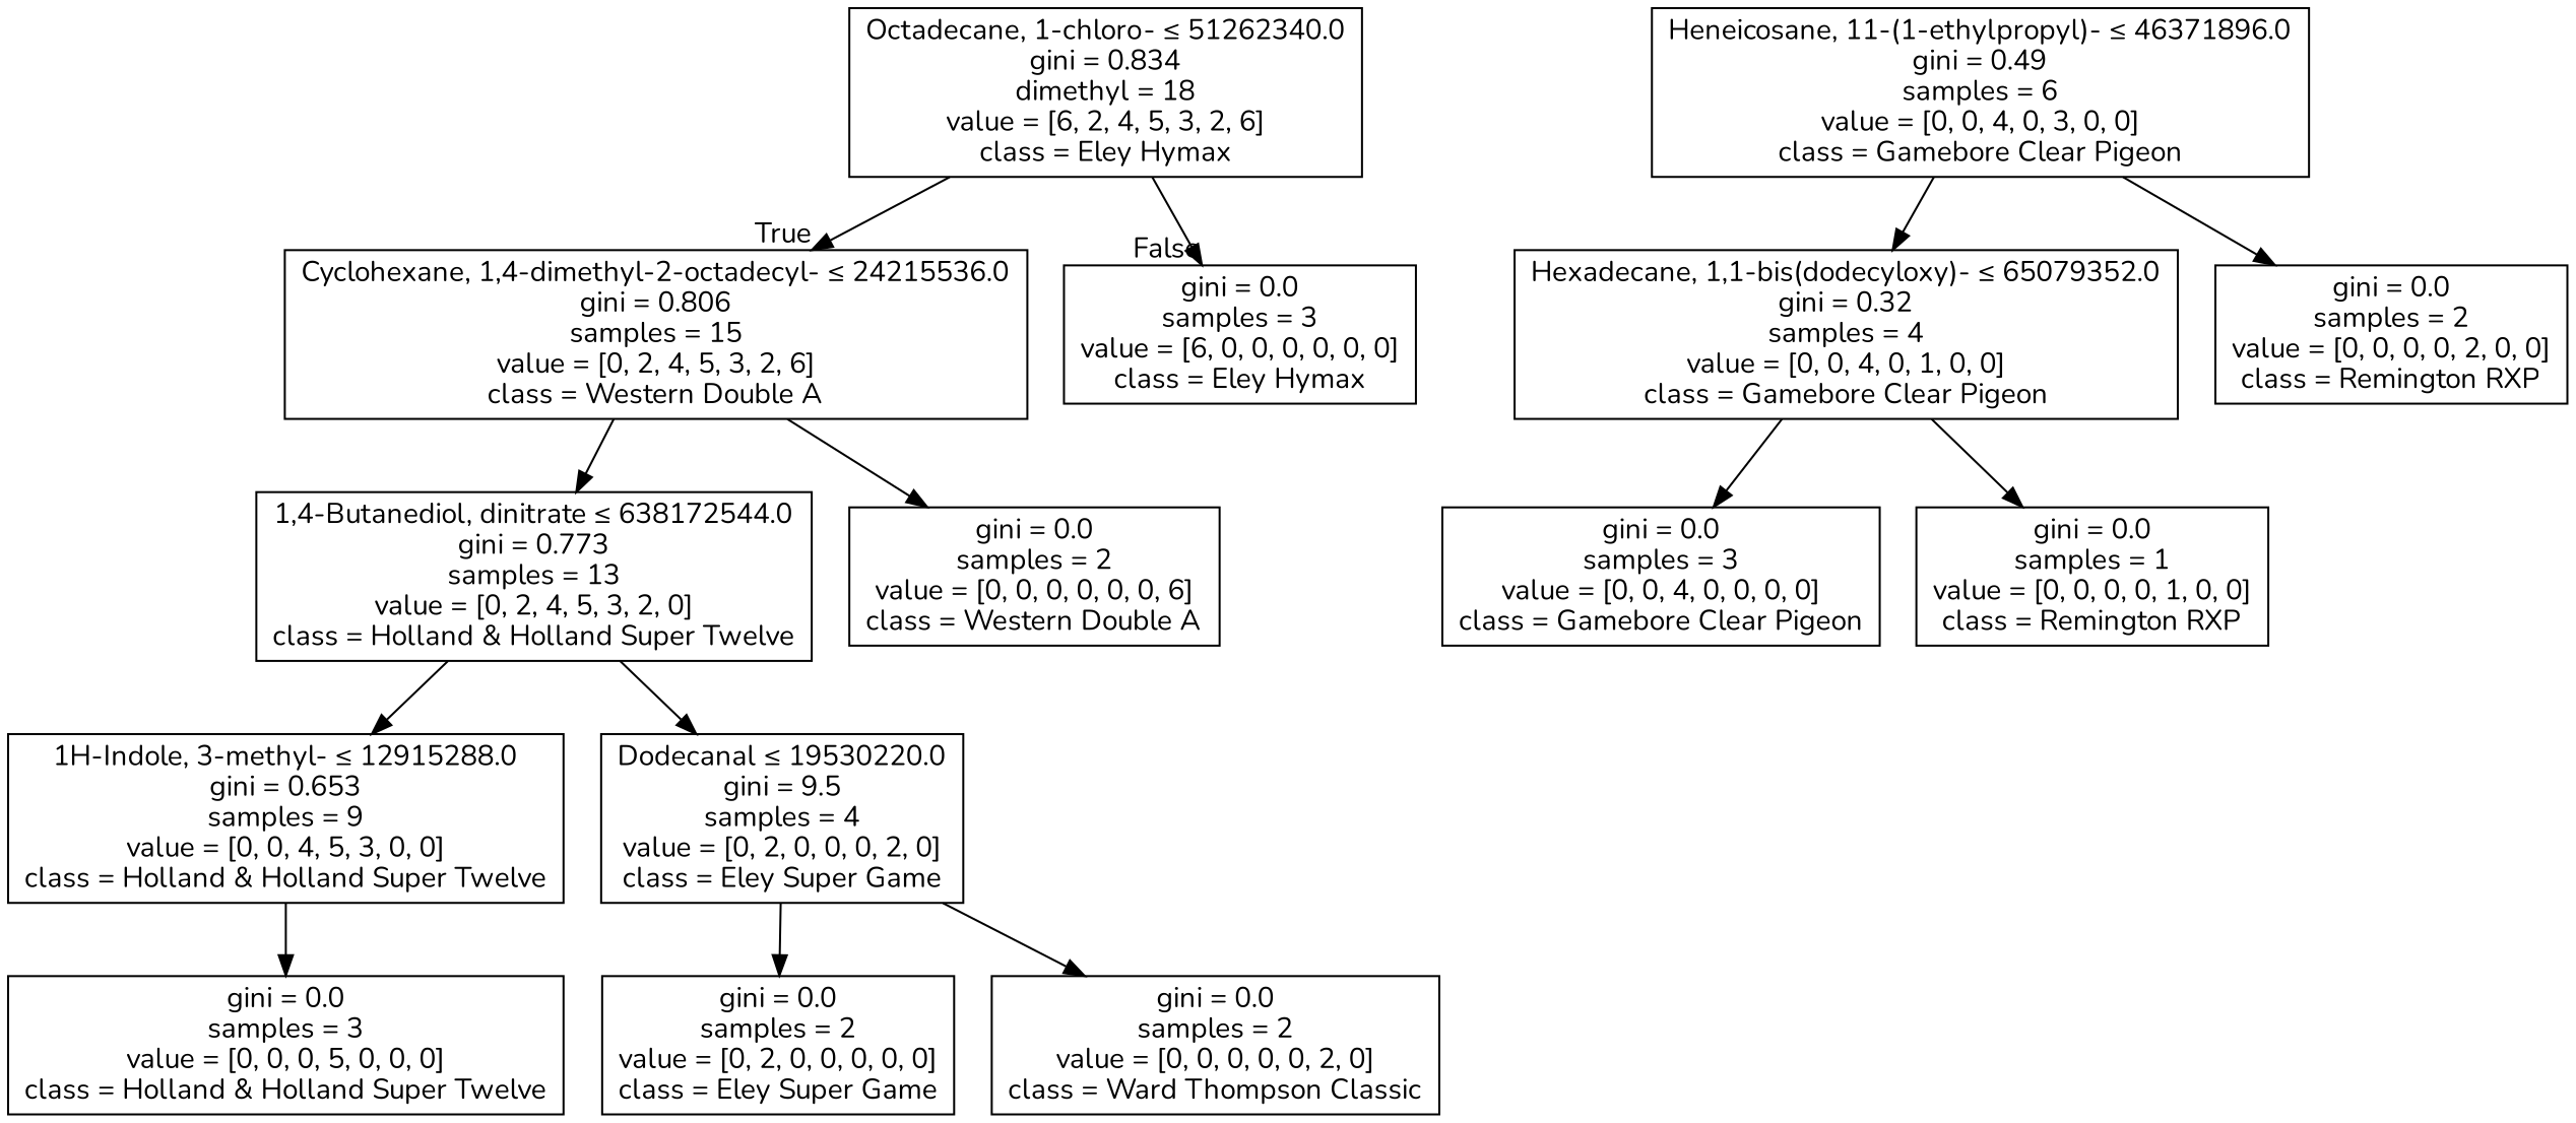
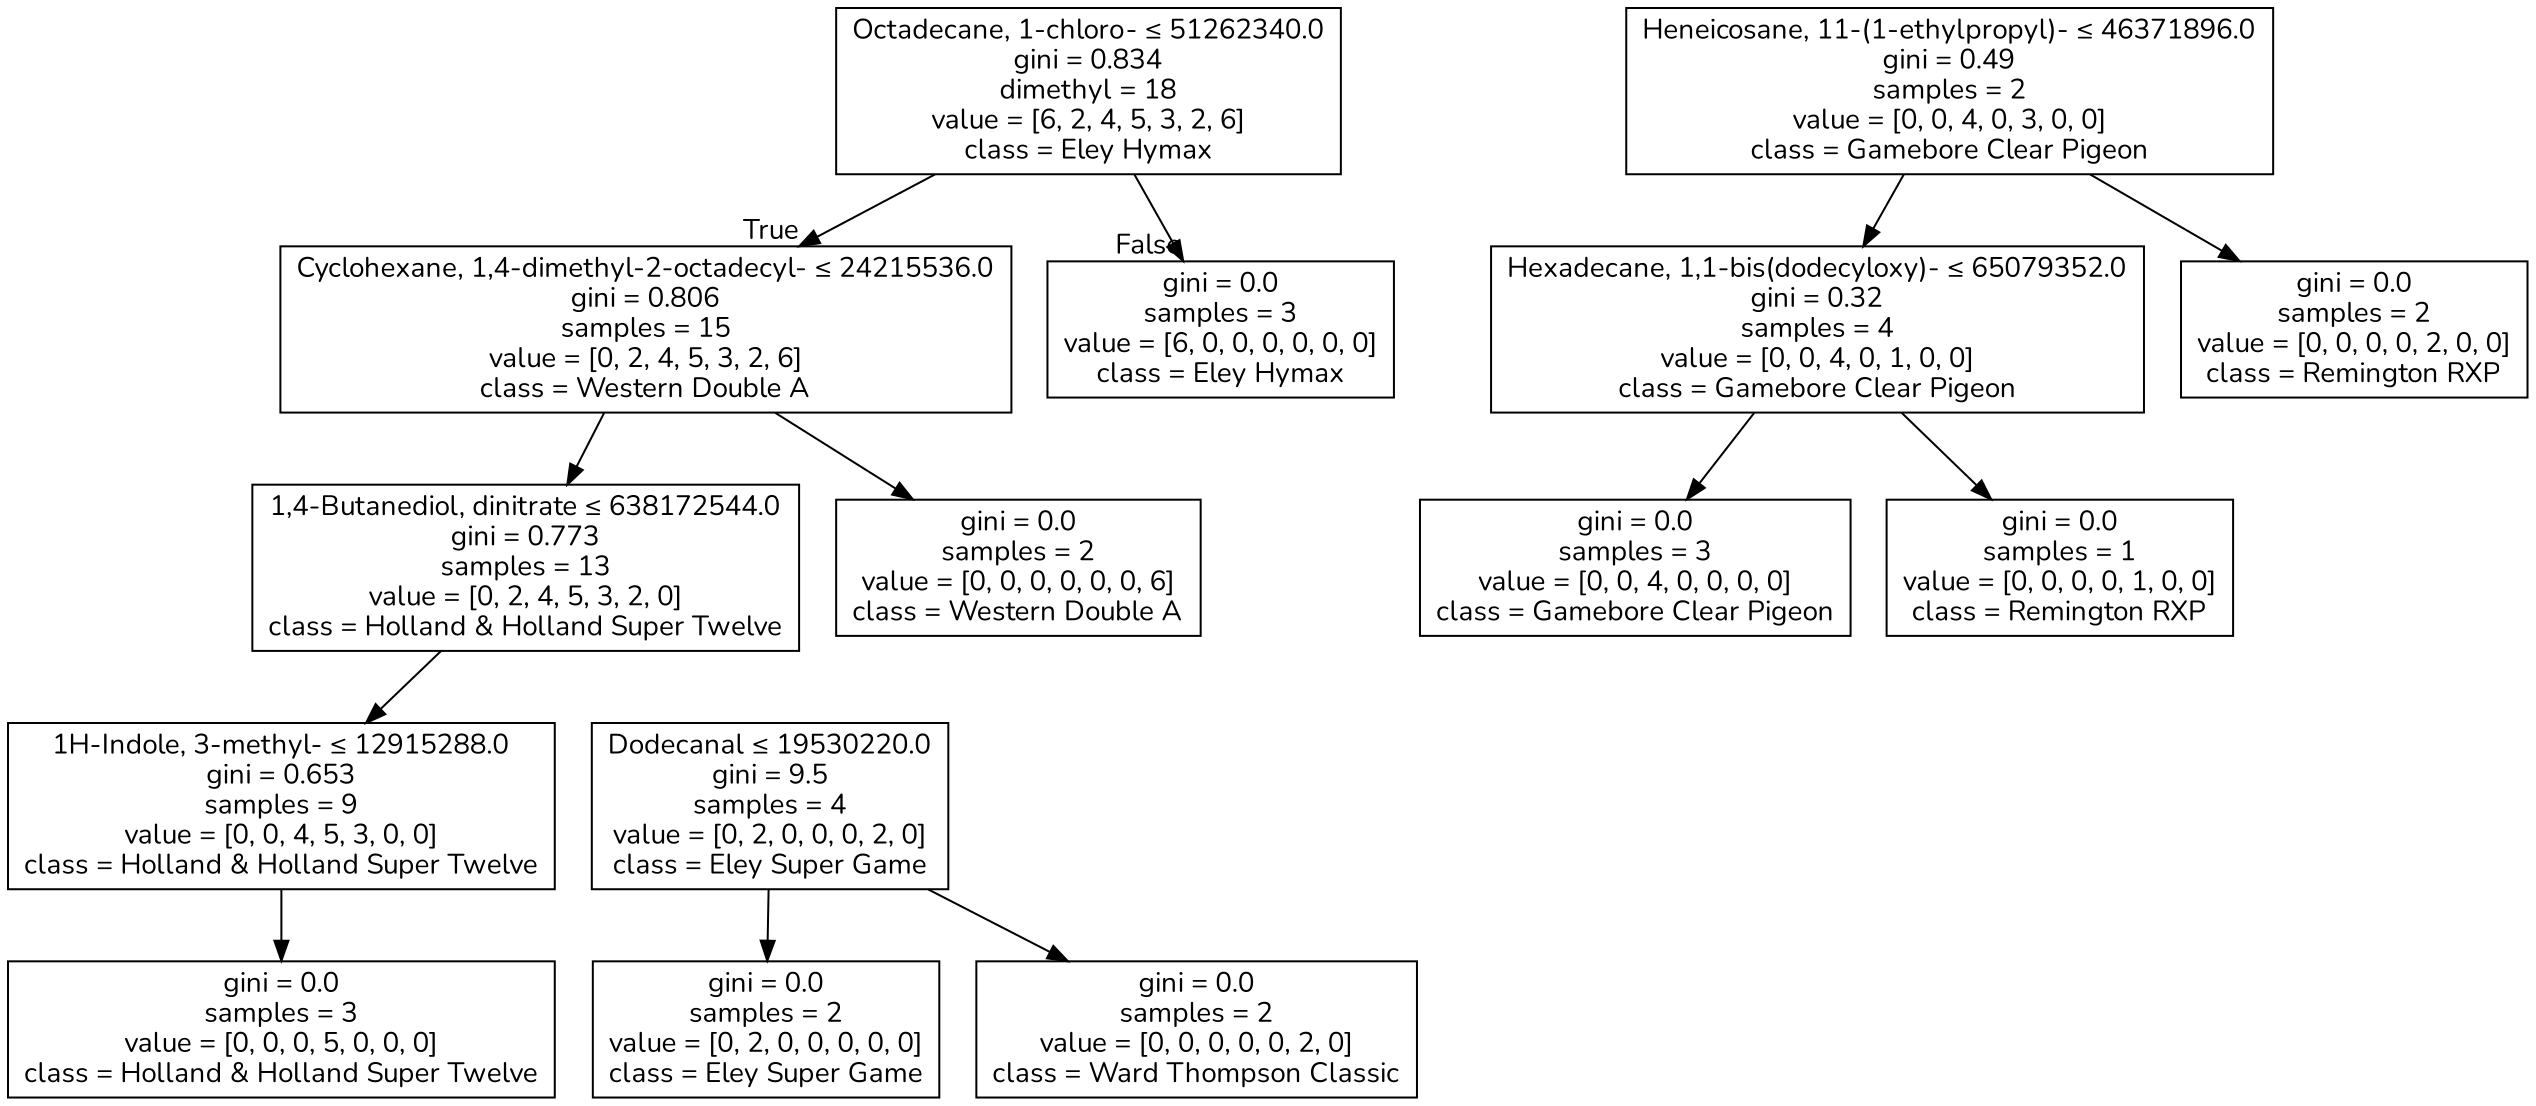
  digraph {
    fontname=Nunito
    node [fontname=Nunito shape=box]
    edge [fontname=Nunito]
    n1 [label=<Octadecane, 1-chloro- &le; 51262340.0<br/>gini = 0.834<br/>dimethyl = 18<br/>value = [6, 2, 4, 5, 3, 2, 6]<br/>class = Eley Hymax>]
    n2 [label=<Cyclohexane, 1,4-dimethyl-2-octadecyl- &le; 24215536.0<br/>gini = 0.806<br/>samples = 15<br/>value = [0, 2, 4, 5, 3, 2, 6]<br/>class = Western Double A>]
    n3 [label=<gini = 0.0<br/>samples = 3<br/>value = [6, 0, 0, 0, 0, 0, 0]<br/>class = Eley Hymax>]
    n4 [label=<1,4-Butanediol, dinitrate &le; 638172544.0<br/>gini = 0.773<br/>samples = 13<br/>value = [0, 2, 4, 5, 3, 2, 0]<br/>class = Holland &amp; Holland Super Twelve>]
    n5 [label=<gini = 0.0<br/>samples = 2<br/>value = [0, 0, 0, 0, 0, 0, 6]<br/>class = Western Double A>]
    n6 [label=<1H-Indole, 3-methyl- &le; 12915288.0<br/>gini = 0.653<br/>samples = 9<br/>value = [0, 0, 4, 5, 3, 0, 0]<br/>class = Holland &amp; Holland Super Twelve>]
    n7 [label=<Dodecanal &le; 19530220.0<br/>gini = 9.5<br/>samples = 4<br/>value = [0, 2, 0, 0, 0, 2, 0]<br/>class = Eley Super Game>]
    n8 [label=<gini = 0.0<br/>samples = 3<br/>value = [0, 0, 0, 5, 0, 0, 0]<br/>class = Holland &amp; Holland Super Twelve>]
    n9 [label=<gini = 0.0<br/>samples = 2<br/>value = [0, 2, 0, 0, 0, 0, 0]<br/>class = Eley Super Game>]
    n10 [label=<gini = 0.0<br/>samples = 2<br/>value = [0, 0, 0, 0, 0, 2, 0]<br/>class = Ward Thompson Classic>]
-   n11 [label=<Heneicosane, 11-(1-ethylpropyl)- &le; 46371896.0<br/>gini = 0.49<br/>samples = 6<br/>value = [0, 0, 4, 0, 3, 0, 0]<br/>class = Gamebore Clear Pigeon>]
+   n11 [label=<Heneicosane, 11-(1-ethylpropyl)- &le; 46371896.0<br/>gini = 0.49<br/>samples = 2<br/>value = [0, 0, 4, 0, 3, 0, 0]<br/>class = Gamebore Clear Pigeon>]
    n12 [label=<Hexadecane, 1,1-bis(dodecyloxy)- &le; 65079352.0<br/>gini = 0.32<br/>samples = 4<br/>value = [0, 0, 4, 0, 1, 0, 0]<br/>class = Gamebore Clear Pigeon>]
    n13 [label=<gini = 0.0<br/>samples = 2<br/>value = [0, 0, 0, 0, 2, 0, 0]<br/>class = Remington RXP>]
    n14 [label=<gini = 0.0<br/>samples = 3<br/>value = [0, 0, 4, 0, 0, 0, 0]<br/>class = Gamebore Clear Pigeon>]
    n15 [label=<gini = 0.0<br/>samples = 1<br/>value = [0, 0, 0, 0, 1, 0, 0]<br/>class = Remington RXP>]
    n1 -> n2 [headlabel=True labelangle=45 labeldistance=2.5]
    n1 -> n3 [headlabel=False labelangle=-45 labeldistance=2.5]
    n2 -> n4
    n2 -> n5
    n4 -> n6
-   n4 -> n7
    n6 -> n8
    n7 -> n9
    n7 -> n10
    n11 -> n12
    n11 -> n13
    n12 -> n14
    n12 -> n15
  }
